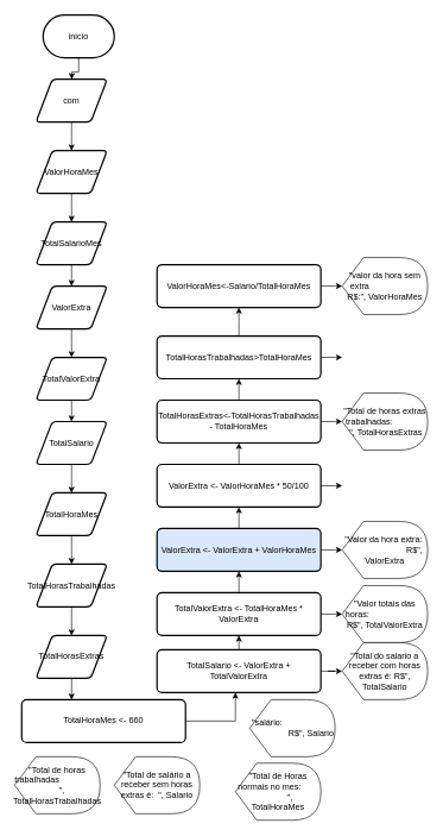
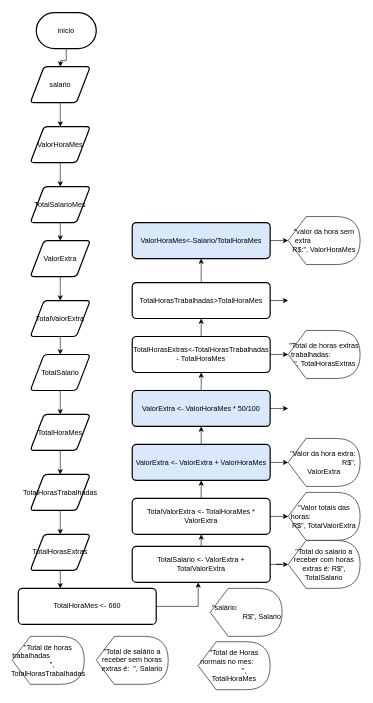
  <mxCell id="0" />
  <mxCell id="1" parent="0" />
  <mxCell id="2" style="edgeStyle=orthogonalEdgeStyle;rounded=0;orthogonalLoop=1;jettySize=auto;html=1;" edge="1" parent="1" source="3"><mxGeometry relative="1" as="geometry"><mxPoint x="100" y="110" as="targetPoint" /></mxGeometry></mxCell>
  <mxCell id="3" value="inicio" style="strokeWidth=2;html=1;shape=mxgraph.flowchart.terminator;whiteSpace=wrap;" vertex="1" parent="1"><mxGeometry x="60" y="20" width="100" height="60" as="geometry" /></mxCell>
  <mxCell id="4" style="edgeStyle=orthogonalEdgeStyle;rounded=0;orthogonalLoop=1;jettySize=auto;html=1;" edge="1" parent="1" source="5"><mxGeometry relative="1" as="geometry"><mxPoint x="100" y="210" as="targetPoint" /></mxGeometry></mxCell>
- <mxCell id="5" value="com" style="shape=parallelogram;html=1;strokeWidth=2;perimeter=parallelogramPerimeter;whiteSpace=wrap;rounded=1;arcSize=12;size=0.23;" vertex="1" parent="1"><mxGeometry x="50" y="110" width="100" height="60" as="geometry" /></mxCell>
+ <mxCell id="5" value="salario" style="shape=parallelogram;html=1;strokeWidth=2;perimeter=parallelogramPerimeter;whiteSpace=wrap;rounded=1;arcSize=12;size=0.23;" vertex="1" parent="1"><mxGeometry x="50" y="110" width="100" height="60" as="geometry" /></mxCell>
  <mxCell id="6" style="edgeStyle=orthogonalEdgeStyle;rounded=0;orthogonalLoop=1;jettySize=auto;html=1;" edge="1" parent="1" source="7"><mxGeometry relative="1" as="geometry"><mxPoint x="100" y="310" as="targetPoint" /></mxGeometry></mxCell>
  <mxCell id="7" value="ValorHoraMes" style="shape=parallelogram;html=1;strokeWidth=2;perimeter=parallelogramPerimeter;whiteSpace=wrap;rounded=1;arcSize=12;size=0.23;" vertex="1" parent="1"><mxGeometry x="50" y="210" width="100" height="60" as="geometry" /></mxCell>
  <mxCell id="8" style="edgeStyle=orthogonalEdgeStyle;rounded=0;orthogonalLoop=1;jettySize=auto;html=1;" edge="1" parent="1" source="9"><mxGeometry relative="1" as="geometry"><mxPoint x="100" y="790" as="targetPoint" /></mxGeometry></mxCell>
  <mxCell id="9" value="TotalHoraMes" style="shape=parallelogram;html=1;strokeWidth=2;perimeter=parallelogramPerimeter;whiteSpace=wrap;rounded=1;arcSize=12;size=0.23;" vertex="1" parent="1"><mxGeometry x="50" y="690" width="100" height="60" as="geometry" /></mxCell>
  <mxCell id="10" style="edgeStyle=orthogonalEdgeStyle;rounded=0;orthogonalLoop=1;jettySize=auto;html=1;" edge="1" parent="1" source="11"><mxGeometry relative="1" as="geometry"><mxPoint x="100" y="690" as="targetPoint" /></mxGeometry></mxCell>
  <mxCell id="11" value="TotalSalario" style="shape=parallelogram;html=1;strokeWidth=2;perimeter=parallelogramPerimeter;whiteSpace=wrap;rounded=1;arcSize=12;size=0.23;" vertex="1" parent="1"><mxGeometry x="50" y="590" width="100" height="60" as="geometry" /></mxCell>
  <mxCell id="12" style="edgeStyle=orthogonalEdgeStyle;rounded=0;orthogonalLoop=1;jettySize=auto;html=1;" edge="1" parent="1" source="13"><mxGeometry relative="1" as="geometry"><mxPoint x="100" y="590" as="targetPoint" /></mxGeometry></mxCell>
  <mxCell id="13" value="TotalValorExtra" style="shape=parallelogram;html=1;strokeWidth=2;perimeter=parallelogramPerimeter;whiteSpace=wrap;rounded=1;arcSize=12;size=0.23;" vertex="1" parent="1"><mxGeometry x="50" y="500" width="100" height="60" as="geometry" /></mxCell>
  <mxCell id="14" style="edgeStyle=orthogonalEdgeStyle;rounded=0;orthogonalLoop=1;jettySize=auto;html=1;" edge="1" parent="1" source="15"><mxGeometry relative="1" as="geometry"><mxPoint x="100" y="500" as="targetPoint" /></mxGeometry></mxCell>
  <mxCell id="15" value="ValorExtra" style="shape=parallelogram;html=1;strokeWidth=2;perimeter=parallelogramPerimeter;whiteSpace=wrap;rounded=1;arcSize=12;size=0.23;" vertex="1" parent="1"><mxGeometry x="50" y="400" width="100" height="60" as="geometry" /></mxCell>
  <mxCell id="16" style="edgeStyle=orthogonalEdgeStyle;rounded=0;orthogonalLoop=1;jettySize=auto;html=1;" edge="1" parent="1" source="17"><mxGeometry relative="1" as="geometry"><mxPoint x="100" y="400" as="targetPoint" /></mxGeometry></mxCell>
  <mxCell id="17" value="TotalSalarioMes" style="shape=parallelogram;html=1;strokeWidth=2;perimeter=parallelogramPerimeter;whiteSpace=wrap;rounded=1;arcSize=12;size=0.23;" vertex="1" parent="1"><mxGeometry x="50" y="310" width="100" height="60" as="geometry" /></mxCell>
  <mxCell id="18" style="edgeStyle=orthogonalEdgeStyle;rounded=0;orthogonalLoop=1;jettySize=auto;html=1;" edge="1" parent="1" source="19"><mxGeometry relative="1" as="geometry"><mxPoint x="100" y="890" as="targetPoint" /></mxGeometry></mxCell>
  <mxCell id="19" value="TotalHorasTrabalhadas" style="shape=parallelogram;html=1;strokeWidth=2;perimeter=parallelogramPerimeter;whiteSpace=wrap;rounded=1;arcSize=12;size=0.23;" vertex="1" parent="1"><mxGeometry x="50" y="790" width="100" height="60" as="geometry" /></mxCell>
  <mxCell id="20" style="edgeStyle=orthogonalEdgeStyle;rounded=0;orthogonalLoop=1;jettySize=auto;html=1;" edge="1" parent="1" source="21"><mxGeometry relative="1" as="geometry"><mxPoint x="100" y="980" as="targetPoint" /></mxGeometry></mxCell>
  <mxCell id="21" value="TotalHorasExtras" style="shape=parallelogram;html=1;strokeWidth=2;perimeter=parallelogramPerimeter;whiteSpace=wrap;rounded=1;arcSize=12;size=0.23;" vertex="1" parent="1"><mxGeometry x="50" y="890" width="100" height="60" as="geometry" /></mxCell>
  <mxCell id="22" style="edgeStyle=orthogonalEdgeStyle;rounded=0;orthogonalLoop=1;jettySize=auto;html=1;" edge="1" parent="1" source="23"><mxGeometry relative="1" as="geometry"><mxPoint x="480" y="400" as="targetPoint" /></mxGeometry></mxCell>
- <mxCell id="23" value="ValorHoraMes&amp;lt;-Salario/TotalHoraMes" style="rounded=1;whiteSpace=wrap;html=1;absoluteArcSize=1;arcSize=14;strokeWidth=2;" vertex="1" parent="1"><mxGeometry x="220" y="370" width="230" height="60" as="geometry" /></mxCell>
+ <mxCell id="23" value="ValorHoraMes&amp;lt;-Salario/TotalHoraMes" style="rounded=1;whiteSpace=wrap;html=1;absoluteArcSize=1;arcSize=14;strokeWidth=2;fillColor=#dae8fc;" vertex="1" parent="1"><mxGeometry x="220" y="370" width="230" height="60" as="geometry" /></mxCell>
  <mxCell id="24" style="edgeStyle=orthogonalEdgeStyle;rounded=0;orthogonalLoop=1;jettySize=auto;html=1;" edge="1" parent="1" source="26"><mxGeometry relative="1" as="geometry"><mxPoint x="335" y="430" as="targetPoint" /></mxGeometry></mxCell>
  <mxCell id="25" style="edgeStyle=orthogonalEdgeStyle;rounded=0;orthogonalLoop=1;jettySize=auto;html=1;" edge="1" parent="1" source="26"><mxGeometry relative="1" as="geometry"><mxPoint x="480" y="500" as="targetPoint" /></mxGeometry></mxCell>
  <mxCell id="26" value="TotalHorasTrabalhadas&amp;gt;TotalHoraMes" style="rounded=1;whiteSpace=wrap;html=1;absoluteArcSize=1;arcSize=14;strokeWidth=2;" vertex="1" parent="1"><mxGeometry x="220" y="470" width="230" height="60" as="geometry" /></mxCell>
  <mxCell id="27" style="edgeStyle=orthogonalEdgeStyle;rounded=0;orthogonalLoop=1;jettySize=auto;html=1;" edge="1" parent="1" source="29"><mxGeometry relative="1" as="geometry"><mxPoint x="335" y="530" as="targetPoint" /></mxGeometry></mxCell>
  <mxCell id="28" style="edgeStyle=orthogonalEdgeStyle;rounded=0;orthogonalLoop=1;jettySize=auto;html=1;" edge="1" parent="1" source="29"><mxGeometry relative="1" as="geometry"><mxPoint x="480" y="590" as="targetPoint" /></mxGeometry></mxCell>
  <mxCell id="29" value="TotalHorasExtras&amp;lt;-TotalHorasTrabalhadas - TotalHoraMes" style="rounded=1;whiteSpace=wrap;html=1;absoluteArcSize=1;arcSize=14;strokeWidth=2;" vertex="1" parent="1"><mxGeometry x="220" y="560" width="230" height="60" as="geometry" /></mxCell>
  <mxCell id="30" style="edgeStyle=orthogonalEdgeStyle;rounded=0;orthogonalLoop=1;jettySize=auto;html=1;" edge="1" parent="1" source="32"><mxGeometry relative="1" as="geometry"><mxPoint x="335" y="620" as="targetPoint" /></mxGeometry></mxCell>
  <mxCell id="31" style="edgeStyle=orthogonalEdgeStyle;rounded=0;orthogonalLoop=1;jettySize=auto;html=1;" edge="1" parent="1" source="32"><mxGeometry relative="1" as="geometry"><mxPoint x="480" y="680" as="targetPoint" /></mxGeometry></mxCell>
- <mxCell id="32" value="ValorExtra &amp;lt;- ValorHoraMes * 50/100" style="rounded=1;whiteSpace=wrap;html=1;absoluteArcSize=1;arcSize=14;strokeWidth=2;" vertex="1" parent="1"><mxGeometry x="220" y="650" width="230" height="60" as="geometry" /></mxCell>
+ <mxCell id="32" value="ValorExtra &amp;lt;- ValorHoraMes * 50/100" style="rounded=1;whiteSpace=wrap;html=1;absoluteArcSize=1;arcSize=14;strokeWidth=2;fillColor=#dae8fc;" vertex="1" parent="1"><mxGeometry x="220" y="650" width="230" height="60" as="geometry" /></mxCell>
  <mxCell id="33" style="edgeStyle=orthogonalEdgeStyle;rounded=0;orthogonalLoop=1;jettySize=auto;html=1;" edge="1" parent="1" source="35"><mxGeometry relative="1" as="geometry"><mxPoint x="335" y="710" as="targetPoint" /></mxGeometry></mxCell>
  <mxCell id="34" style="edgeStyle=orthogonalEdgeStyle;rounded=0;orthogonalLoop=1;jettySize=auto;html=1;" edge="1" parent="1" source="35"><mxGeometry relative="1" as="geometry"><mxPoint x="480" y="770" as="targetPoint" /></mxGeometry></mxCell>
  <mxCell id="35" value="ValorExtra &amp;lt;- ValorExtra + ValorHoraMes" style="rounded=1;whiteSpace=wrap;html=1;absoluteArcSize=1;arcSize=14;strokeWidth=2;fillColor=#dae8fc;" vertex="1" parent="1"><mxGeometry x="220" y="740" width="230" height="60" as="geometry" /></mxCell>
  <mxCell id="36" style="edgeStyle=orthogonalEdgeStyle;rounded=0;orthogonalLoop=1;jettySize=auto;html=1;" edge="1" parent="1" source="38"><mxGeometry relative="1" as="geometry"><mxPoint x="335" y="800" as="targetPoint" /></mxGeometry></mxCell>
  <mxCell id="37" style="edgeStyle=orthogonalEdgeStyle;rounded=0;orthogonalLoop=1;jettySize=auto;html=1;" edge="1" parent="1" source="38"><mxGeometry relative="1" as="geometry"><mxPoint x="480" y="860" as="targetPoint" /></mxGeometry></mxCell>
  <mxCell id="38" value="TotalValorExtra &amp;lt;- TotalHoraMes * ValorExtra" style="rounded=1;whiteSpace=wrap;html=1;absoluteArcSize=1;arcSize=14;strokeWidth=2;" vertex="1" parent="1"><mxGeometry x="220" y="830" width="230" height="60" as="geometry" /></mxCell>
  <mxCell id="39" style="edgeStyle=orthogonalEdgeStyle;rounded=0;orthogonalLoop=1;jettySize=auto;html=1;" edge="1" parent="1" source="41"><mxGeometry relative="1" as="geometry"><mxPoint x="335" y="890" as="targetPoint" /></mxGeometry></mxCell>
  <mxCell id="40" style="edgeStyle=orthogonalEdgeStyle;rounded=0;orthogonalLoop=1;jettySize=auto;html=1;entryX=0;entryY=0.5;entryDx=0;entryDy=0;entryPerimeter=0;" edge="1" parent="1" source="41" target="49"><mxGeometry relative="1" as="geometry" /></mxCell>
  <mxCell id="41" value="TotalSalario &amp;lt;- ValorExtra + TotalValorExtra" style="rounded=1;whiteSpace=wrap;html=1;absoluteArcSize=1;arcSize=14;strokeWidth=2;" vertex="1" parent="1"><mxGeometry x="220" y="910" width="230" height="60" as="geometry" /></mxCell>
  <mxCell id="42" value="&quot;Total de horas trabalhadas&amp;nbsp; &amp;nbsp; &amp;nbsp; &amp;nbsp; &amp;nbsp; &amp;nbsp; &amp;nbsp; &amp;nbsp; &amp;nbsp; &amp;nbsp; &amp;nbsp; &quot;, TotalHorasTrabalhadas" style="shape=display;whiteSpace=wrap;html=1;" vertex="1" parent="1"><mxGeometry x="20" y="1060" width="120" height="80" as="geometry" /></mxCell>
  <mxCell id="43" value="&quot;Total de Horas normais no mes:&amp;nbsp; &amp;nbsp; &amp;nbsp; &amp;nbsp; &amp;nbsp; &amp;nbsp; &amp;nbsp; &amp;nbsp; &amp;nbsp; &quot;, TotalHoraMes" style="shape=display;whiteSpace=wrap;html=1;" vertex="1" parent="1"><mxGeometry x="330" y="1069" width="120" height="80" as="geometry" /></mxCell>
  <mxCell id="44" value="&quot;valor da hora sem extra&amp;nbsp; &amp;nbsp; &amp;nbsp; &amp;nbsp; &amp;nbsp; &amp;nbsp; &amp;nbsp; &amp;nbsp; &amp;nbsp; &amp;nbsp; &amp;nbsp; R$:&quot;, ValorHoraMes" style="shape=display;whiteSpace=wrap;html=1;" vertex="1" parent="1"><mxGeometry x="480" y="360" width="120" height="80" as="geometry" /></mxCell>
  <mxCell id="45" value="&quot;Total de salário a receber sem horas extras é:&amp;nbsp; &quot;, Salario" style="shape=display;whiteSpace=wrap;html=1;" vertex="1" parent="1"><mxGeometry x="160" y="1060" width="120" height="80" as="geometry" /></mxCell>
  <mxCell id="46" value="&quot;Total de horas extras trabalhadas:&amp;nbsp; &amp;nbsp; &amp;nbsp; &amp;nbsp; &amp;nbsp; &amp;nbsp; &amp;nbsp; &amp;nbsp;&quot;, TotalHorasExtras" style="shape=display;whiteSpace=wrap;html=1;" vertex="1" parent="1"><mxGeometry x="480" y="550" width="120" height="80" as="geometry" /></mxCell>
  <mxCell id="47" value="&quot;Valor da hora extra:&amp;nbsp; &amp;nbsp; &amp;nbsp; &amp;nbsp; &amp;nbsp; &amp;nbsp; &amp;nbsp; &amp;nbsp; &amp;nbsp; &amp;nbsp; &amp;nbsp; &amp;nbsp; &amp;nbsp; &amp;nbsp;R$&quot;, ValorExtra" style="shape=display;whiteSpace=wrap;html=1;" vertex="1" parent="1"><mxGeometry x="480" y="730" width="120" height="80" as="geometry" /></mxCell>
  <mxCell id="48" value="&quot;Valor totais das horas:&amp;nbsp; &amp;nbsp; &amp;nbsp; &amp;nbsp; &amp;nbsp; &amp;nbsp; &amp;nbsp; &amp;nbsp; &amp;nbsp; &amp;nbsp; &amp;nbsp; &amp;nbsp; R$&quot;, TotalValorExtra" style="shape=display;whiteSpace=wrap;html=1;" vertex="1" parent="1"><mxGeometry x="480" y="820" width="120" height="80" as="geometry" /></mxCell>
  <mxCell id="49" value="&quot;Total do salario a receber com horas extras é: R$&quot;, TotalSalario" style="shape=display;whiteSpace=wrap;html=1;" vertex="1" parent="1"><mxGeometry x="480" y="900" width="120" height="80" as="geometry" /></mxCell>
  <mxCell id="50" value="&quot;salário:&amp;nbsp; &amp;nbsp; &amp;nbsp; &amp;nbsp; &amp;nbsp; &amp;nbsp; &amp;nbsp; &amp;nbsp; &amp;nbsp; &amp;nbsp; &amp;nbsp; &amp;nbsp; &amp;nbsp; &amp;nbsp; &amp;nbsp; &amp;nbsp; &amp;nbsp; &amp;nbsp; &amp;nbsp; R$&quot;, Salario" style="shape=display;whiteSpace=wrap;html=1;" vertex="1" parent="1"><mxGeometry x="350" y="980" width="120" height="80" as="geometry" /></mxCell>
  <mxCell id="51" style="edgeStyle=orthogonalEdgeStyle;rounded=0;orthogonalLoop=1;jettySize=auto;html=1;exitX=1;exitY=0.5;exitDx=0;exitDy=0;" edge="1" parent="1" source="52"><mxGeometry relative="1" as="geometry"><mxPoint x="330" y="970" as="targetPoint" /><Array as="points"><mxPoint x="330" y="1010" /></Array></mxGeometry></mxCell>
  <mxCell id="52" value="TotalHoraMes &amp;lt;- 660" style="rounded=1;whiteSpace=wrap;html=1;absoluteArcSize=1;arcSize=14;strokeWidth=2;" vertex="1" parent="1"><mxGeometry x="30" y="980" width="230" height="60" as="geometry" /></mxCell>
